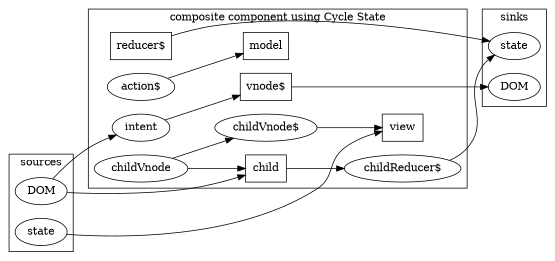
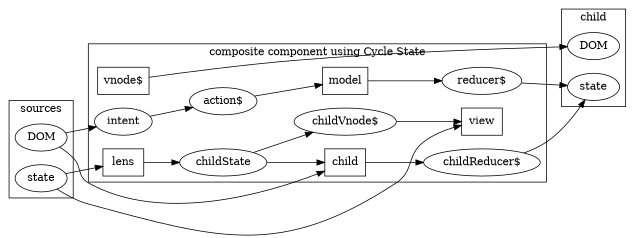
  digraph {
    bgcolor=white
    rankdir=LR
-   n1 [label="reducer$" shape=box]
+   n1 [label="reducer$"]
    n2 [label="action$"]
    n3 [label="vnode$" shape=box]
-   childState [label=childVnode]
+   childState
    n5 [label="childReducer$"]
    n6 [label="childVnode$"]
    intent [shape=ellipse]
    model [shape=rectangle]
    view [shape=rectangle]
    child [shape=rectangle]
+   lens [shape=rectangle]
    DOM
    state
    n14 [label=DOM]
    n15 [label=state]
    subgraph cluster_1 {
      label="composite component using Cycle State"
      n1
      n2
      n3
      childState
      n5
      n6
      intent
      model
      view
      child
+     lens
    }
    subgraph cluster_2 {
      label=sources
      DOM
      state
    }
    subgraph cluster_3 {
-     label=sinks
+     label=child
      n14
      n15
    }
    n1 -> n15
    n2 -> model
    n3 -> n14
    childState -> n6
    childState -> child
    n5 -> n15
    n6 -> view
-   intent -> n3
+   intent -> n2
+   model -> n1
    child -> n5
+   lens -> childState
    DOM -> intent
    DOM -> child
    state -> view
+   state -> lens
  }
